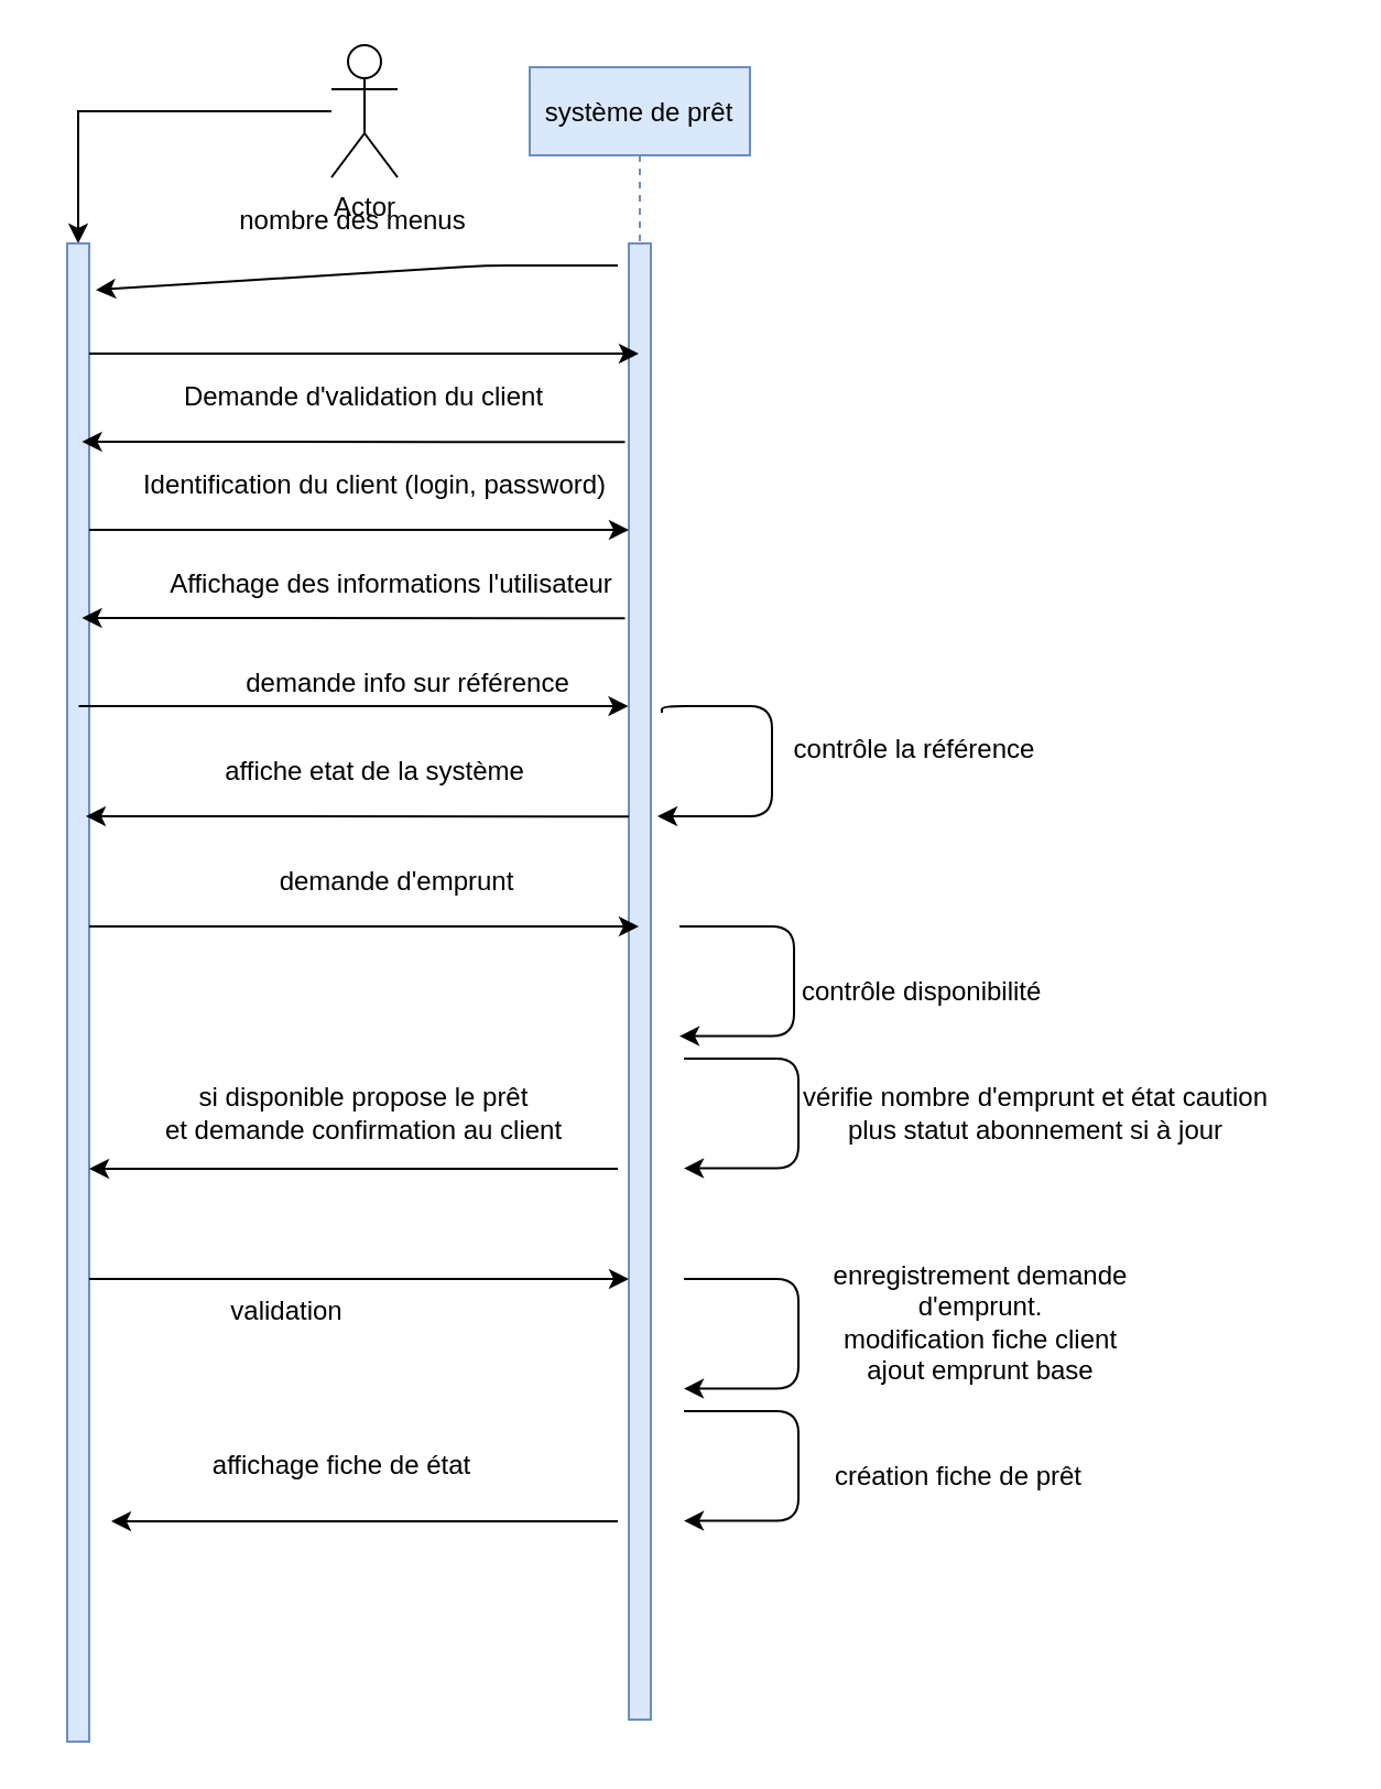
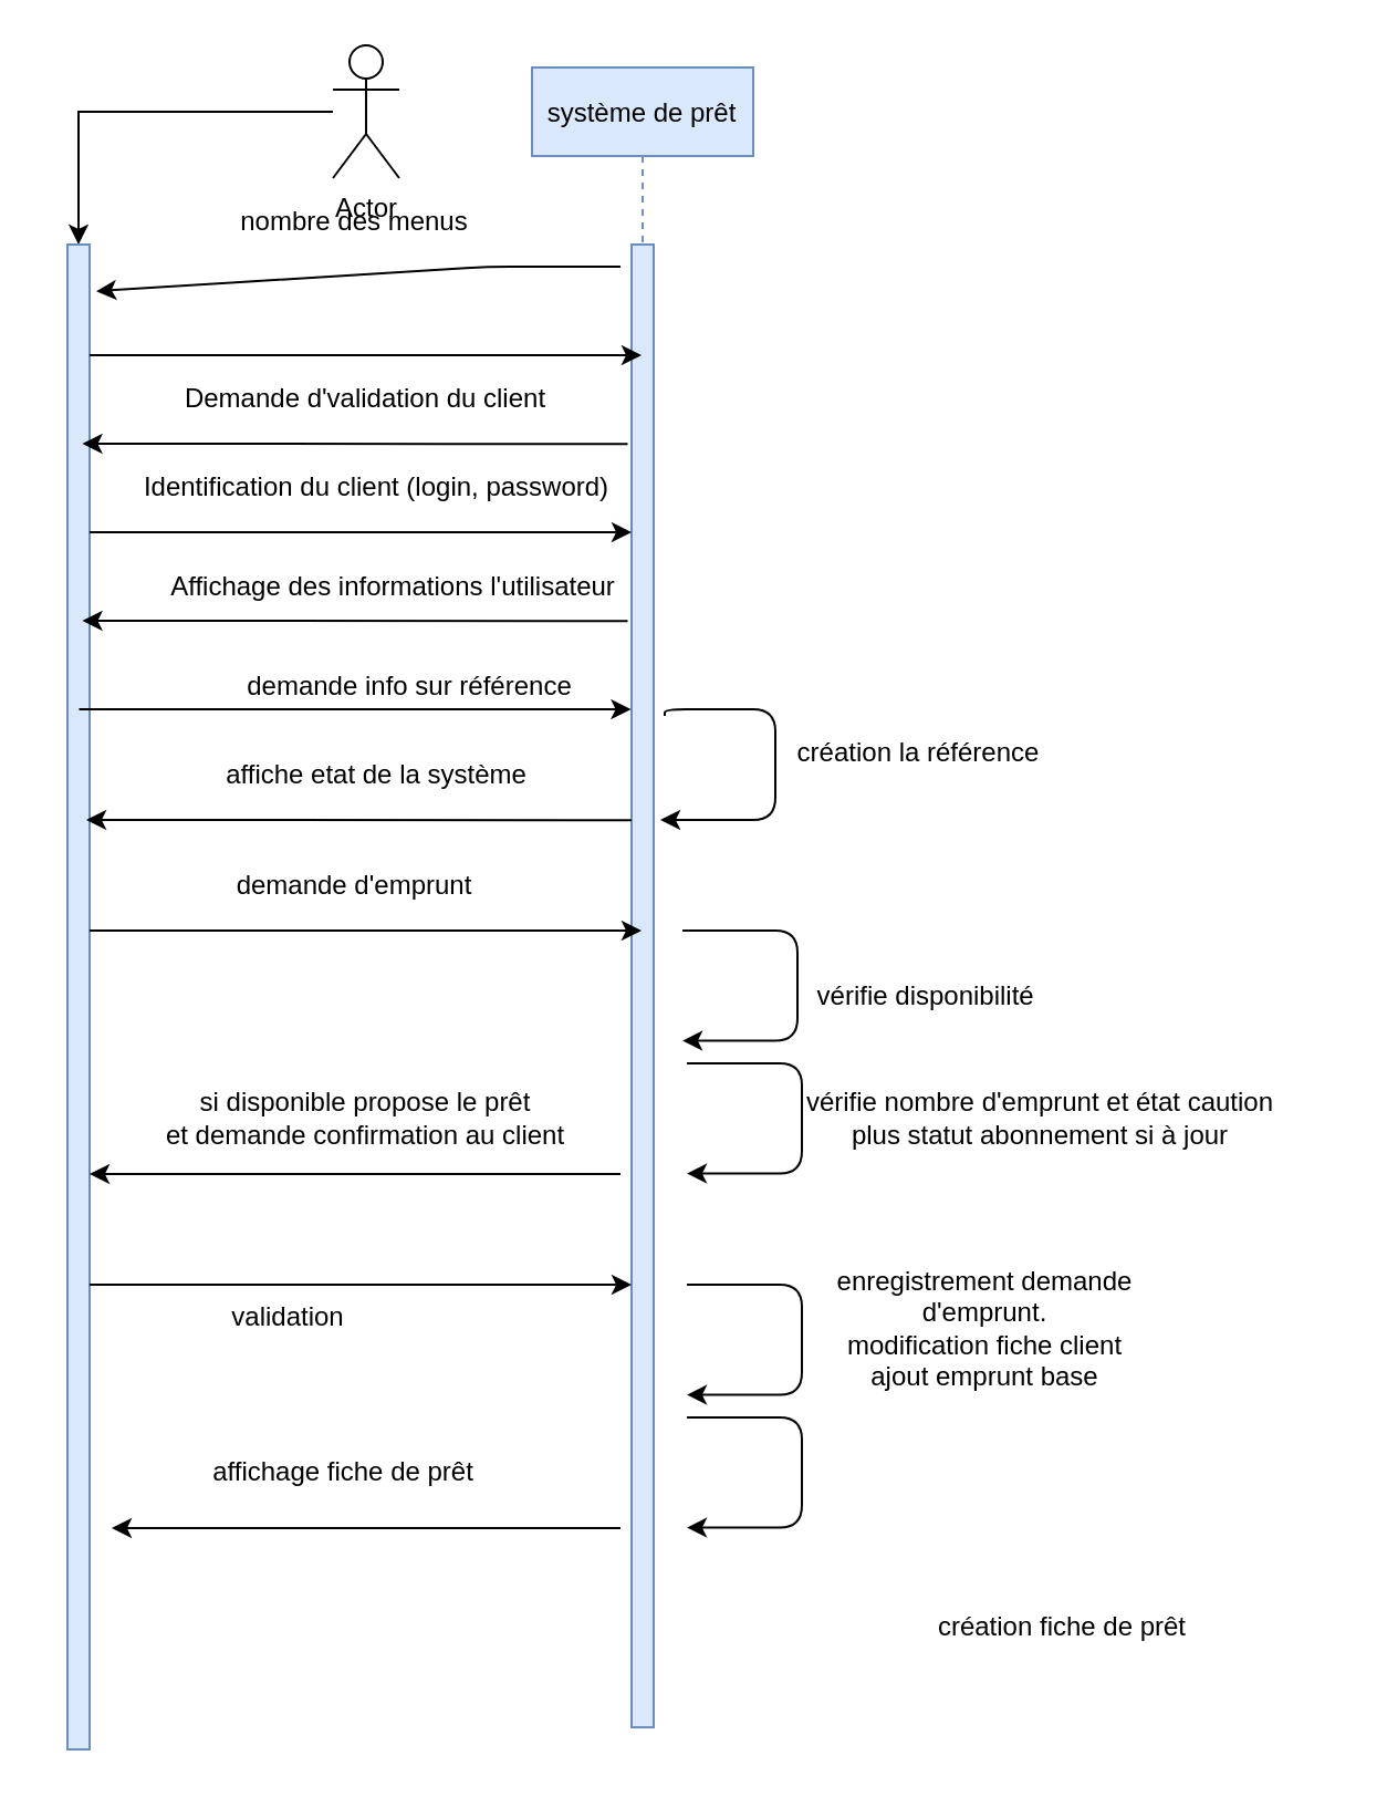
  <mxCell id="0" />
  <mxCell id="1" parent="0" />
  <mxCell id="2" value="système de prêt" style="shape=umlLifeline;perimeter=lifelinePerimeter;container=1;collapsible=0;recursiveResize=0;rounded=0;shadow=0;strokeWidth=1;fillColor=#dae8fc;strokeColor=#6c8ebf;" parent="1" vertex="1"><mxGeometry x="240" y="30" width="100" height="300" as="geometry" /></mxCell>
  <mxCell id="3" value="" style="edgeStyle=orthogonalEdgeStyle;rounded=0;orthogonalLoop=1;jettySize=auto;html=1;" edge="1" parent="1" source="4" target="5"><mxGeometry relative="1" as="geometry" /></mxCell>
  <mxCell id="4" value="Actor" style="shape=umlActor;verticalLabelPosition=bottom;verticalAlign=top;html=1;outlineConnect=0;" vertex="1" parent="1"><mxGeometry x="150" y="20" width="30" height="60" as="geometry" /></mxCell>
  <mxCell id="5" value="" style="points=[];perimeter=orthogonalPerimeter;rounded=0;shadow=0;strokeWidth=1;fillColor=#dae8fc;strokeColor=#6c8ebf;" vertex="1" parent="1"><mxGeometry x="30" y="110" width="10" height="680" as="geometry" /></mxCell>
  <mxCell id="6" value="" style="points=[];perimeter=orthogonalPerimeter;rounded=0;shadow=0;strokeWidth=1;fillColor=#dae8fc;strokeColor=#6c8ebf;" parent="1" vertex="1"><mxGeometry x="285" y="110" width="10" height="670" as="geometry" /></mxCell>
  <mxCell id="7" value="" style="endArrow=classic;html=1;entryX=1.3;entryY=0.031;entryDx=0;entryDy=0;entryPerimeter=0;" edge="1" parent="1" target="5"><mxGeometry width="50" height="50" relative="1" as="geometry"><mxPoint x="280" y="120" as="sourcePoint" /><mxPoint x="320" y="190" as="targetPoint" /><Array as="points"><mxPoint x="220" y="120" /></Array></mxGeometry></mxCell>
  <mxCell id="8" value="" style="endArrow=classic;html=1;fontSize=12;" edge="1" parent="1" target="2"><mxGeometry width="50" height="50" relative="1" as="geometry"><mxPoint x="40" y="160" as="sourcePoint" /><mxPoint x="140" y="160" as="targetPoint" /></mxGeometry></mxCell>
  <mxCell id="9" value="nombre des menus" style="text;html=1;strokeColor=none;fillColor=none;align=center;verticalAlign=middle;whiteSpace=wrap;rounded=0;fontSize=12;" vertex="1" parent="1"><mxGeometry x="90" y="90" width="140" height="20" as="geometry" /></mxCell>
  <mxCell id="10" value="" style="endArrow=classic;html=1;entryX=1.3;entryY=0.031;entryDx=0;entryDy=0;entryPerimeter=0;" edge="1" parent="1"><mxGeometry width="50" height="50" relative="1" as="geometry"><mxPoint x="283.25" y="200.08" as="sourcePoint" /><mxPoint x="36.75" y="200" as="targetPoint" /><Array as="points"><mxPoint x="213.75" y="200.08" /></Array></mxGeometry></mxCell>
  <mxCell id="11" value="Demande d'validation du client" style="text;html=1;strokeColor=none;fillColor=none;align=center;verticalAlign=middle;whiteSpace=wrap;rounded=0;fontSize=12;" vertex="1" parent="1"><mxGeometry x="70" y="170" width="190" height="20" as="geometry" /></mxCell>
  <mxCell id="12" value="" style="endArrow=classic;html=1;fontSize=12;" edge="1" parent="1"><mxGeometry width="50" height="50" relative="1" as="geometry"><mxPoint x="40" y="240" as="sourcePoint" /><mxPoint x="285" y="240" as="targetPoint" /></mxGeometry></mxCell>
  <mxCell id="13" value="Identification du client (login, password)" style="text;html=1;strokeColor=none;fillColor=none;align=center;verticalAlign=middle;whiteSpace=wrap;rounded=0;fontSize=12;" vertex="1" parent="1"><mxGeometry x="55" y="210" width="230" height="20" as="geometry" /></mxCell>
  <mxCell id="14" value="Affichage des informations l'utilisateur" style="text;html=1;strokeColor=none;fillColor=none;align=center;verticalAlign=middle;whiteSpace=wrap;rounded=0;fontSize=12;" vertex="1" parent="1"><mxGeometry x="20" y="255" width="315" height="20" as="geometry" /></mxCell>
  <mxCell id="15" value="" style="endArrow=classic;html=1;fontSize=12;" edge="1" parent="1"><mxGeometry width="50" height="50" relative="1" as="geometry"><mxPoint x="35.25" y="320" as="sourcePoint" /><mxPoint x="284.75" y="320" as="targetPoint" /></mxGeometry></mxCell>
  <mxCell id="16" value="demande info sur référence" style="text;html=1;strokeColor=none;fillColor=none;align=center;verticalAlign=middle;whiteSpace=wrap;rounded=0;fontSize=12;" vertex="1" parent="1"><mxGeometry x="90" y="300" width="190" height="20" as="geometry" /></mxCell>
  <mxCell id="17" value="" style="endArrow=classic;html=1;entryX=1.3;entryY=0.031;entryDx=0;entryDy=0;entryPerimeter=0;" edge="1" parent="1"><mxGeometry width="50" height="50" relative="1" as="geometry"><mxPoint x="283.25" y="280.08" as="sourcePoint" /><mxPoint x="36.75" y="280" as="targetPoint" /><Array as="points" /></mxGeometry></mxCell>
  <mxCell id="18" value="" style="edgeStyle=segmentEdgeStyle;endArrow=classic;html=1;fontSize=12;exitX=1.5;exitY=0.318;exitDx=0;exitDy=0;exitPerimeter=0;" edge="1" parent="1" source="6"><mxGeometry width="50" height="50" relative="1" as="geometry"><mxPoint x="310" y="480" as="sourcePoint" /><mxPoint x="298" y="370" as="targetPoint" /><Array as="points"><mxPoint x="300" y="320" /><mxPoint x="350" y="320" /><mxPoint x="350" y="370" /></Array></mxGeometry></mxCell>
- <mxCell id="19" value="contrôle la référence" style="text;html=1;strokeColor=none;fillColor=none;align=center;verticalAlign=middle;whiteSpace=wrap;rounded=0;fontSize=12;" vertex="1" parent="1"><mxGeometry x="280" y="330" width="270" height="20" as="geometry" /></mxCell>
+ <mxCell id="19" value="création la référence" style="text;html=1;strokeColor=none;fillColor=none;align=center;verticalAlign=middle;whiteSpace=wrap;rounded=0;fontSize=12;" vertex="1" parent="1"><mxGeometry x="280" y="330" width="270" height="20" as="geometry" /></mxCell>
  <mxCell id="20" value="" style="endArrow=classic;html=1;entryX=1.3;entryY=0.031;entryDx=0;entryDy=0;entryPerimeter=0;" edge="1" parent="1"><mxGeometry width="50" height="50" relative="1" as="geometry"><mxPoint x="285" y="370.08" as="sourcePoint" /><mxPoint x="38.5" y="370" as="targetPoint" /><Array as="points" /></mxGeometry></mxCell>
  <mxCell id="21" value="affiche etat de la système" style="text;html=1;strokeColor=none;fillColor=none;align=center;verticalAlign=middle;whiteSpace=wrap;rounded=0;fontSize=12;" vertex="1" parent="1"><mxGeometry x="70" y="340" width="200" height="20" as="geometry" /></mxCell>
- <mxCell id="22" value="demande d'emprunt" style="text;html=1;strokeColor=none;fillColor=none;align=center;verticalAlign=middle;whiteSpace=wrap;rounded=0;fontSize=12;" vertex="1" parent="1"><mxGeometry x="85" y="390" width="190" height="20" as="geometry" /></mxCell>
+ <mxCell id="22" value="demande d'emprunt" style="text;html=1;strokeColor=none;fillColor=none;align=center;verticalAlign=middle;whiteSpace=wrap;rounded=0;fontSize=12;" vertex="1" parent="1"><mxGeometry x="65" y="390" width="190" height="20" as="geometry" /></mxCell>
  <mxCell id="23" value="" style="endArrow=classic;html=1;fontSize=12;" edge="1" parent="1"><mxGeometry width="50" height="50" relative="1" as="geometry"><mxPoint x="40" y="420" as="sourcePoint" /><mxPoint x="289.5" y="420" as="targetPoint" /></mxGeometry></mxCell>
  <mxCell id="24" value="" style="edgeStyle=segmentEdgeStyle;endArrow=classic;html=1;fontSize=12;exitX=1.3;exitY=0.457;exitDx=0;exitDy=0;exitPerimeter=0;" edge="1" parent="1"><mxGeometry width="50" height="50" relative="1" as="geometry"><mxPoint x="308" y="420.02" as="sourcePoint" /><mxPoint x="308" y="469.8" as="targetPoint" /><Array as="points"><mxPoint x="360" y="419.8" /></Array></mxGeometry></mxCell>
  <mxCell id="25" value="" style="edgeStyle=segmentEdgeStyle;endArrow=classic;html=1;fontSize=12;exitX=1.3;exitY=0.457;exitDx=0;exitDy=0;exitPerimeter=0;" edge="1" parent="1"><mxGeometry width="50" height="50" relative="1" as="geometry"><mxPoint x="310" y="480.02" as="sourcePoint" /><mxPoint x="310" y="529.8" as="targetPoint" /><Array as="points"><mxPoint x="362" y="479.8" /></Array></mxGeometry></mxCell>
- <mxCell id="26" value="contrôle disponibilité&amp;nbsp;" style="text;html=1;strokeColor=none;fillColor=none;align=center;verticalAlign=middle;whiteSpace=wrap;rounded=0;fontSize=12;" vertex="1" parent="1"><mxGeometry x="285" y="440" width="270" height="20" as="geometry" /></mxCell>
+ <mxCell id="26" value="vérifie disponibilité&amp;nbsp;" style="text;html=1;strokeColor=none;fillColor=none;align=center;verticalAlign=middle;whiteSpace=wrap;rounded=0;fontSize=12;" vertex="1" parent="1"><mxGeometry x="285" y="440" width="270" height="20" as="geometry" /></mxCell>
  <mxCell id="27" value="vérifie nombre d'emprunt et état caution&lt;br&gt;plus statut abonnement si à jour" style="text;html=1;strokeColor=none;fillColor=none;align=center;verticalAlign=middle;whiteSpace=wrap;rounded=0;fontSize=12;" vertex="1" parent="1"><mxGeometry x="335" y="470" width="270" height="70" as="geometry" /></mxCell>
  <mxCell id="28" value="" style="endArrow=classic;html=1;fontSize=12;" edge="1" parent="1"><mxGeometry width="50" height="50" relative="1" as="geometry"><mxPoint x="280" y="530" as="sourcePoint" /><mxPoint x="40" y="530" as="targetPoint" /></mxGeometry></mxCell>
  <mxCell id="29" value="si disponible propose le prêt&lt;br&gt;et demande confirmation au client" style="text;html=1;strokeColor=none;fillColor=none;align=center;verticalAlign=middle;whiteSpace=wrap;rounded=0;fontSize=12;" vertex="1" parent="1"><mxGeometry x="70" y="495" width="190" height="20" as="geometry" /></mxCell>
  <mxCell id="30" value="" style="endArrow=classic;html=1;fontSize=12;" edge="1" parent="1"><mxGeometry width="50" height="50" relative="1" as="geometry"><mxPoint x="40" y="580" as="sourcePoint" /><mxPoint x="285" y="580" as="targetPoint" /></mxGeometry></mxCell>
  <mxCell id="31" value="validation" style="text;html=1;strokeColor=none;fillColor=none;align=center;verticalAlign=middle;whiteSpace=wrap;rounded=0;fontSize=12;" vertex="1" parent="1"><mxGeometry x="110" y="585" width="40" height="20" as="geometry" /></mxCell>
  <mxCell id="32" value="" style="edgeStyle=segmentEdgeStyle;endArrow=classic;html=1;fontSize=12;exitX=1.3;exitY=0.457;exitDx=0;exitDy=0;exitPerimeter=0;" edge="1" parent="1"><mxGeometry width="50" height="50" relative="1" as="geometry"><mxPoint x="310" y="580.02" as="sourcePoint" /><mxPoint x="310" y="629.8" as="targetPoint" /><Array as="points"><mxPoint x="362" y="579.8" /></Array></mxGeometry></mxCell>
  <mxCell id="33" value="" style="edgeStyle=segmentEdgeStyle;endArrow=classic;html=1;fontSize=12;exitX=1.3;exitY=0.457;exitDx=0;exitDy=0;exitPerimeter=0;" edge="1" parent="1"><mxGeometry width="50" height="50" relative="1" as="geometry"><mxPoint x="310" y="640.02" as="sourcePoint" /><mxPoint x="310" y="689.8" as="targetPoint" /><Array as="points"><mxPoint x="362" y="639.8" /></Array></mxGeometry></mxCell>
  <mxCell id="34" value="enregistrement demande d'emprunt.&lt;br&gt;modification fiche client&lt;br&gt;ajout emprunt base" style="text;html=1;strokeColor=none;fillColor=none;align=center;verticalAlign=middle;whiteSpace=wrap;rounded=0;fontSize=12;" vertex="1" parent="1"><mxGeometry x="370" y="580" width="150" height="40" as="geometry" /></mxCell>
- <mxCell id="35" value="création fiche de prêt" style="text;html=1;strokeColor=none;fillColor=none;align=center;verticalAlign=middle;whiteSpace=wrap;rounded=0;fontSize=12;" vertex="1" parent="1"><mxGeometry x="350" y="650" width="170" height="40" as="geometry" /></mxCell>
+ <mxCell id="35" value="création fiche de prêt" style="text;html=1;strokeColor=none;fillColor=none;align=center;verticalAlign=middle;whiteSpace=wrap;rounded=0;fontSize=12;" vertex="1" parent="1"><mxGeometry x="395" y="715" width="170" height="40" as="geometry" /></mxCell>
  <mxCell id="36" value="" style="endArrow=classic;html=1;fontSize=12;" edge="1" parent="1"><mxGeometry width="50" height="50" relative="1" as="geometry"><mxPoint x="280" y="690" as="sourcePoint" /><mxPoint x="50" y="690" as="targetPoint" /></mxGeometry></mxCell>
- <mxCell id="37" value="affichage fiche de état" style="text;html=1;strokeColor=none;fillColor=none;align=center;verticalAlign=middle;whiteSpace=wrap;rounded=0;fontSize=12;" vertex="1" parent="1"><mxGeometry x="50" y="650" width="210" height="30" as="geometry" /></mxCell>
+ <mxCell id="37" value="affichage fiche de prêt" style="text;html=1;strokeColor=none;fillColor=none;align=center;verticalAlign=middle;whiteSpace=wrap;rounded=0;fontSize=12;" vertex="1" parent="1"><mxGeometry x="50" y="650" width="210" height="30" as="geometry" /></mxCell>
